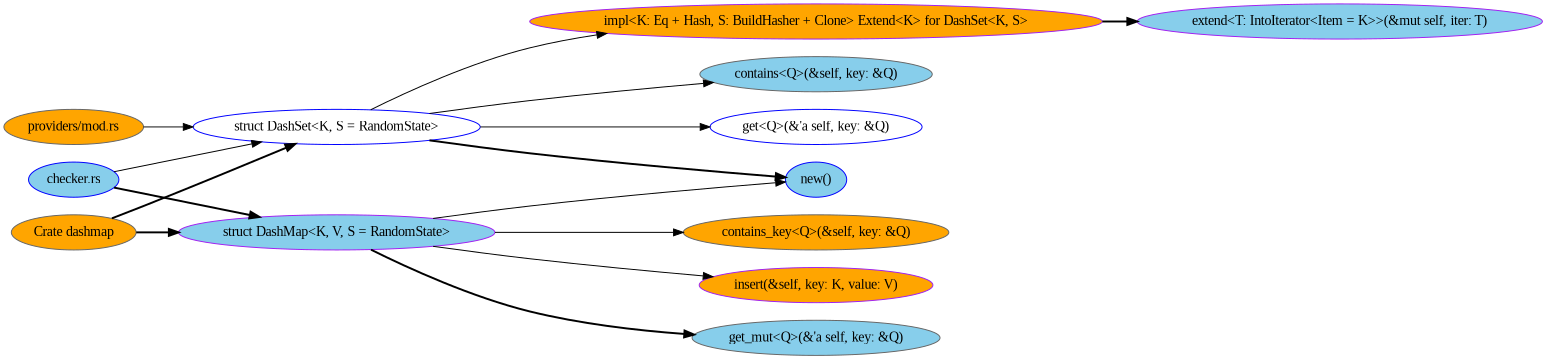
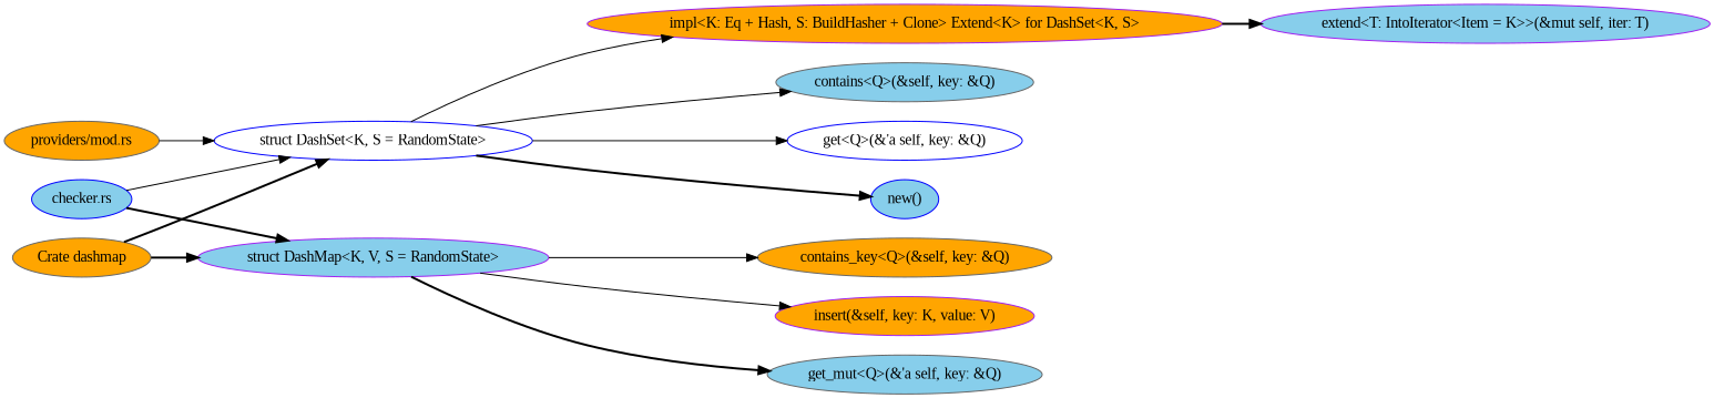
  digraph {
    fontname="Liberation Serif"
    rankdir=LR
    node [color=gray40 fillcolor=skyblue fontname="Liberation Serif" style=filled]
    edge [fontname="Liberation Serif" style=solid]
    n1 [fillcolor=orange label="Crate dashmap"]
    n2 [color=purple label="struct DashMap<K, V, S = RandomState>"]
    n3 [color=blue fillcolor=white label="struct DashSet<K, S = RandomState>"]
    "new()" [color=blue]
    "contains_key<Q>(&self, key: &Q)" [fillcolor=orange]
    "insert(&self, key: K, value: V)" [color=purple fillcolor=orange]
    "get_mut<Q>(&'a self, key: &Q)"
    n8 [color=purple fillcolor=orange label="impl<K: Eq + Hash, S: BuildHasher + Clone> Extend<K> for DashSet<K, S>"]
    "contains<Q>(&self, key: &Q)"
    "get<Q>(&'a self, key: &Q)" [color=blue fillcolor=white]
    "extend<T: IntoIterator<Item = K>>(&mut self, iter: T)" [color=purple]
    "checker.rs" [color=blue]
    "providers/mod.rs" [fillcolor=orange]
    n1 -> n2 [style=bold]
    n1 -> n3 [style=bold]
-   n2 -> "new()"
    n2 -> "contains_key<Q>(&self, key: &Q)"
    n2 -> "insert(&self, key: K, value: V)"
    n2 -> "get_mut<Q>(&'a self, key: &Q)" [style=bold]
    n3 -> "new()" [style=bold]
    n3 -> n8
    n3 -> "contains<Q>(&self, key: &Q)"
    n3 -> "get<Q>(&'a self, key: &Q)"
    n8 -> "extend<T: IntoIterator<Item = K>>(&mut self, iter: T)" [style=bold]
    "checker.rs" -> n2 [style=bold]
    "checker.rs" -> n3
    "providers/mod.rs" -> n3
  }
